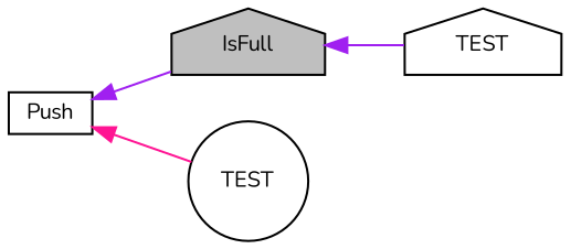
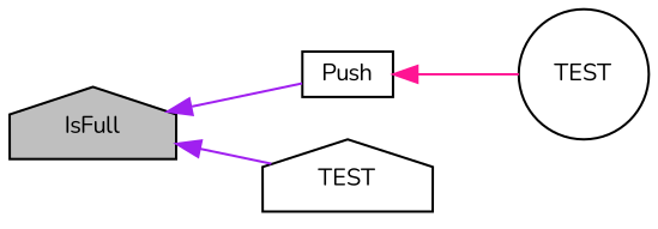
  digraph {
    rankdir=LR
    fontname=Nunito
    node [color=black fillcolor=white fontname=Nunito fontsize=10 shape=house style=filled]
    edge [color=purple dir=back fontname=Nunito fontsize=10 labelfontname=Helvetica labelfontsize=10 style=solid]
    n1 [fillcolor=grey75 fontcolor=black height=0.2 label=IsFull width=0.4]
    n2 [height=0.2 label=Push shape=box width=0.4]
    n3 [height=0.2 label=TEST width=0.4]
    n4 [height=0.2 label=TEST shape=circle width=0.4]
-   n2 -> n1
+   n1 -> n2
    n1 -> n3
    n2 -> n4 [color=deeppink]
  }
